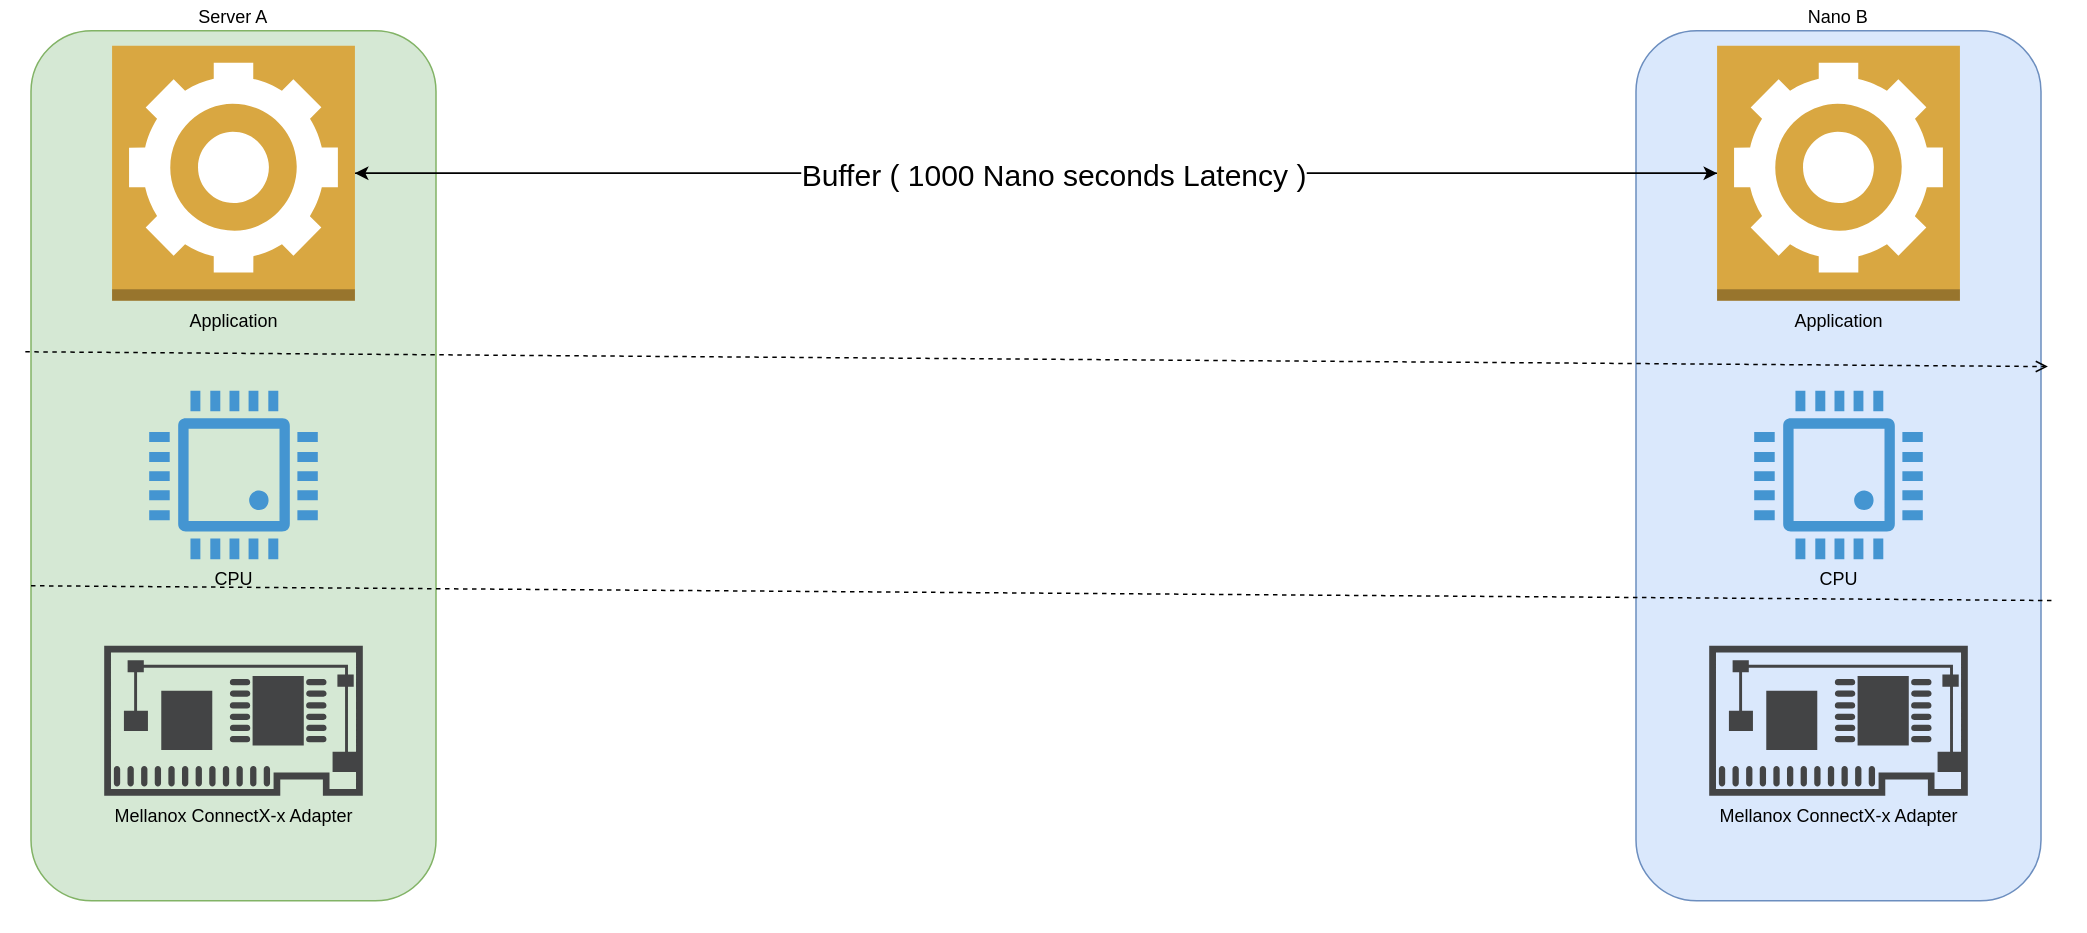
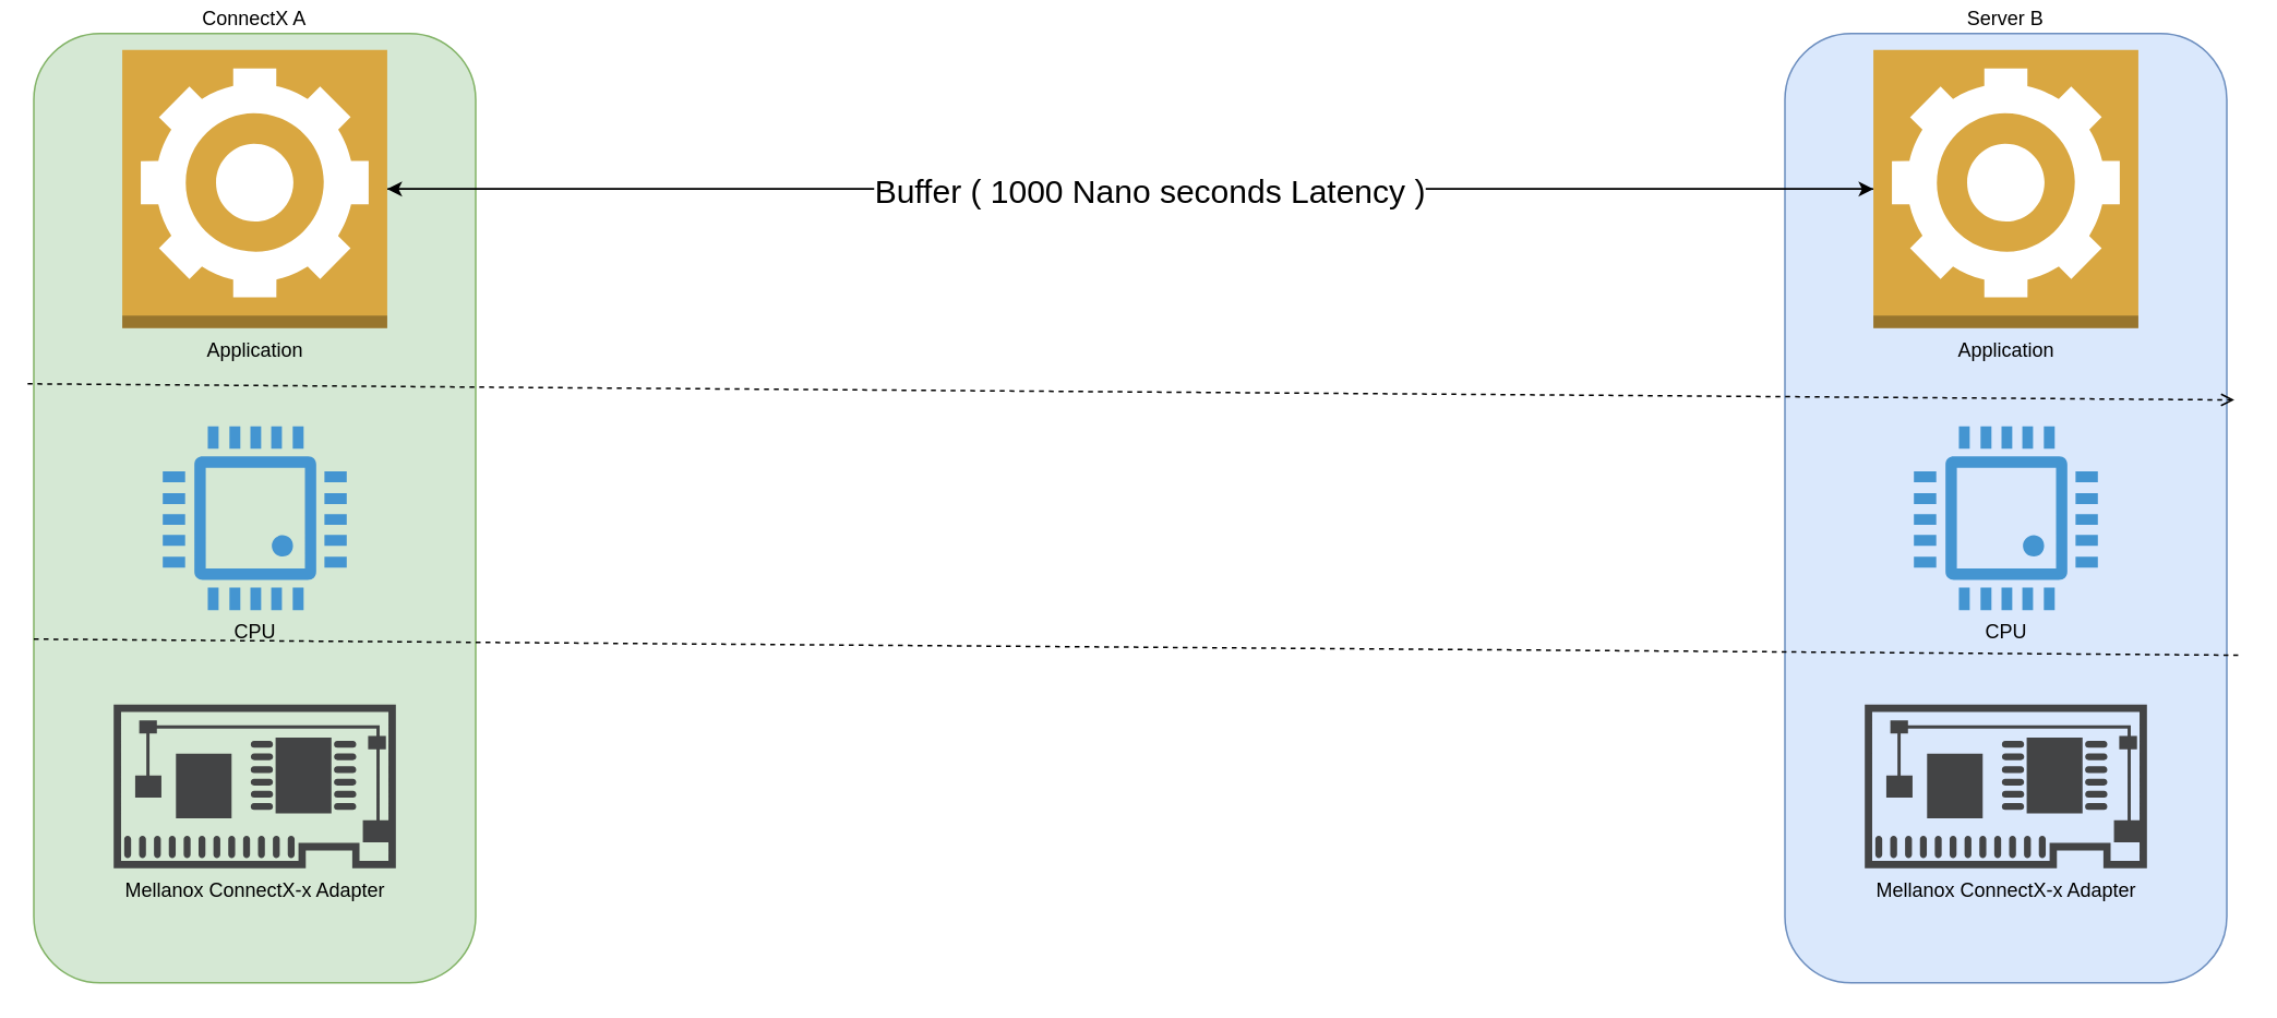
  <mxCell id="0" />
  <mxCell id="1" parent="0" />
- <mxCell id="2" value="Server A" style="rounded=1;whiteSpace=wrap;html=1;fillColor=#d5e8d4;strokeColor=#82b366;labelPosition=center;verticalLabelPosition=top;align=center;verticalAlign=bottom;" parent="1" vertex="1"><mxGeometry x="20" y="20" width="270" height="580" as="geometry" /></mxCell>
- <mxCell id="3" value="Nano B" style="rounded=1;whiteSpace=wrap;html=1;fillColor=#dae8fc;strokeColor=#6c8ebf;labelPosition=center;verticalLabelPosition=top;align=center;verticalAlign=bottom;" parent="1" vertex="1"><mxGeometry x="1090" y="20" width="270" height="580" as="geometry" /></mxCell>
+ <mxCell id="2" value="ConnectX A" style="rounded=1;whiteSpace=wrap;html=1;fillColor=#d5e8d4;strokeColor=#82b366;labelPosition=center;verticalLabelPosition=top;align=center;verticalAlign=bottom;" parent="1" vertex="1"><mxGeometry x="20" y="20" width="270" height="580" as="geometry" /></mxCell>
+ <mxCell id="3" value="Server B" style="rounded=1;whiteSpace=wrap;html=1;fillColor=#dae8fc;strokeColor=#6c8ebf;labelPosition=center;verticalLabelPosition=top;align=center;verticalAlign=bottom;" parent="1" vertex="1"><mxGeometry x="1090" y="20" width="270" height="580" as="geometry" /></mxCell>
  <mxCell id="4" style="edgeStyle=orthogonalEdgeStyle;rounded=0;orthogonalLoop=1;jettySize=auto;html=1;entryX=0;entryY=0.5;entryDx=0;entryDy=0;entryPerimeter=0;" edge="1" parent="1" source="5" target="8"><mxGeometry relative="1" as="geometry" /></mxCell>
  <mxCell id="5" value="Application" style="outlineConnect=0;dashed=0;verticalLabelPosition=bottom;verticalAlign=top;align=center;html=1;shape=mxgraph.aws3.worker;fillColor=#D9A741;gradientColor=none;" parent="1" vertex="1"><mxGeometry x="74.05" y="30" width="161.9" height="170" as="geometry" /></mxCell>
  <mxCell id="6" style="edgeStyle=orthogonalEdgeStyle;rounded=0;orthogonalLoop=1;jettySize=auto;html=1;entryX=1;entryY=0.5;entryDx=0;entryDy=0;entryPerimeter=0;" edge="1" parent="1" source="8" target="5"><mxGeometry relative="1" as="geometry" /></mxCell>
  <mxCell id="7" value="&lt;font style=&quot;font-size: 20px&quot;&gt;Buffer ( 1000 Nano seconds Latency )&lt;/font&gt;" style="edgeLabel;html=1;align=center;verticalAlign=middle;resizable=0;points=[];" vertex="1" connectable="0" parent="6"><mxGeometry x="-0.13" y="5" relative="1" as="geometry"><mxPoint x="-48" y="-5" as="offset" /></mxGeometry></mxCell>
  <mxCell id="8" value="Application" style="outlineConnect=0;dashed=0;verticalLabelPosition=bottom;verticalAlign=top;align=center;html=1;shape=mxgraph.aws3.worker;fillColor=#D9A741;gradientColor=none;" parent="1" vertex="1"><mxGeometry x="1144.05" y="30" width="161.9" height="170" as="geometry" /></mxCell>
  <mxCell id="9" value="CPU&lt;br&gt;" style="pointerEvents=1;shadow=0;dashed=0;html=1;strokeColor=none;fillColor=#4495D1;labelPosition=center;verticalLabelPosition=bottom;verticalAlign=top;align=center;outlineConnect=0;shape=mxgraph.veeam.cpu;" parent="1" vertex="1"><mxGeometry x="98.8" y="260" width="112.4" height="112.4" as="geometry" /></mxCell>
  <mxCell id="10" value="CPU&lt;br&gt;" style="pointerEvents=1;shadow=0;dashed=0;html=1;strokeColor=none;fillColor=#4495D1;labelPosition=center;verticalLabelPosition=bottom;verticalAlign=top;align=center;outlineConnect=0;shape=mxgraph.veeam.cpu;" parent="1" vertex="1"><mxGeometry x="1168.8" y="260" width="112.4" height="112.4" as="geometry" /></mxCell>
  <mxCell id="11" value="Mellanox ConnectX-x Adapter" style="pointerEvents=1;shadow=0;dashed=0;html=1;strokeColor=none;fillColor=#434445;aspect=fixed;labelPosition=center;verticalLabelPosition=bottom;verticalAlign=top;align=center;outlineConnect=0;shape=mxgraph.vvd.physical_network_adapter;" parent="1" vertex="1"><mxGeometry x="68.8" y="430" width="172.41" height="100" as="geometry" /></mxCell>
  <mxCell id="12" value="Mellanox ConnectX-x Adapter" style="pointerEvents=1;shadow=0;dashed=0;html=1;strokeColor=none;fillColor=#434445;aspect=fixed;labelPosition=center;verticalLabelPosition=bottom;verticalAlign=top;align=center;outlineConnect=0;shape=mxgraph.vvd.physical_network_adapter;" parent="1" vertex="1"><mxGeometry x="1138.8" y="430" width="172.41" height="100" as="geometry" /></mxCell>
  <mxCell id="13" value="" style="endArrow=open;dashed=1;html=1;exitX=-0.014;exitY=0.369;exitDx=0;exitDy=0;exitPerimeter=0;entryX=1.017;entryY=0.386;entryDx=0;entryDy=0;entryPerimeter=0;" edge="1" parent="1" source="2" target="3"><mxGeometry width="50" height="50" relative="1" as="geometry"><mxPoint x="760" y="350" as="sourcePoint" /><mxPoint x="810" y="300" as="targetPoint" /></mxGeometry></mxCell>
  <mxCell id="14" value="" style="endArrow=none;dashed=1;html=1;exitX=-0.014;exitY=0.369;exitDx=0;exitDy=0;exitPerimeter=0;entryX=1.017;entryY=0.386;entryDx=0;entryDy=0;entryPerimeter=0;" edge="1" parent="1"><mxGeometry width="50" height="50" relative="1" as="geometry"><mxPoint x="20" y="390" as="sourcePoint" /><mxPoint x="1368.37" y="399.86" as="targetPoint" /></mxGeometry></mxCell>
